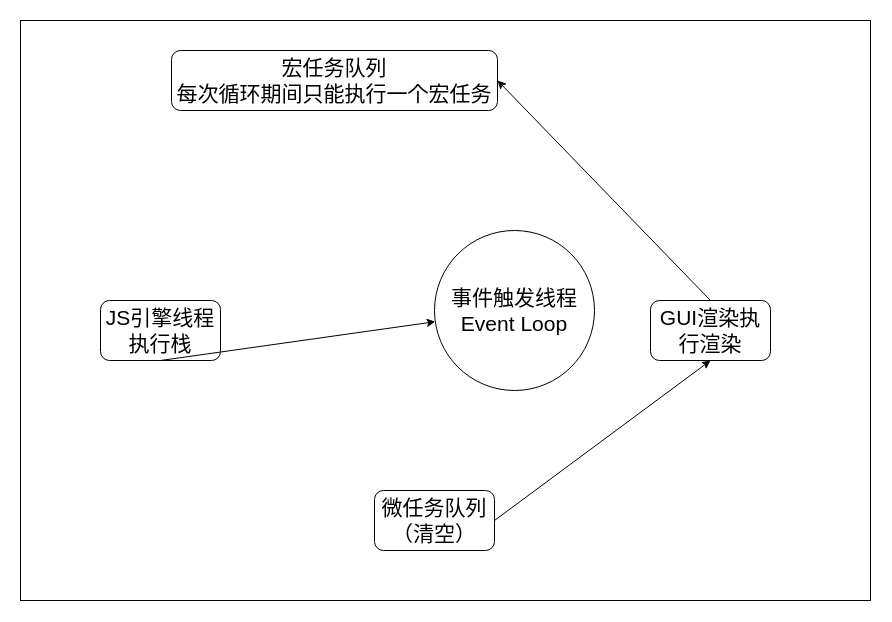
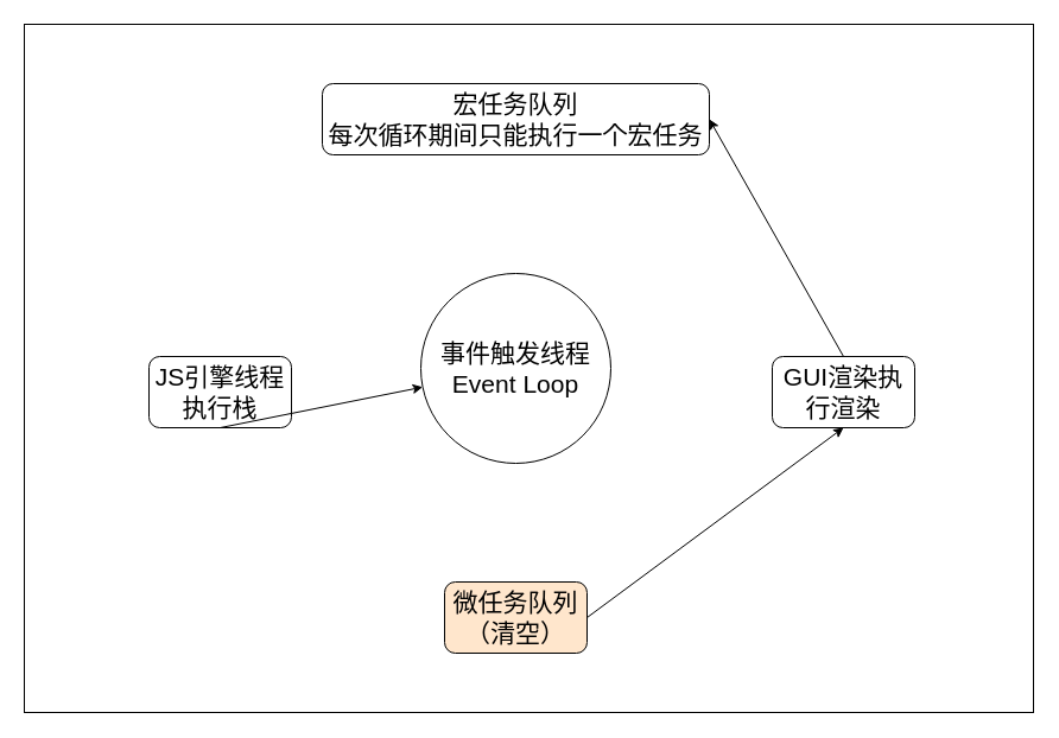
  <mxCell id="0" />
  <mxCell id="1" parent="0" />
  <mxCell id="2" value="" style="rounded=0;whiteSpace=wrap;html=1;fontSize=21;" vertex="1" parent="1"><mxGeometry x="20" y="20" width="850" height="580" as="geometry" /></mxCell>
- <mxCell id="3" value="宏任务队列&lt;br&gt;每次循环期间只能执行一个宏任务" style="rounded=1;whiteSpace=wrap;html=1;fontSize=21;" vertex="1" parent="1"><mxGeometry x="171" y="50" width="326" height="60" as="geometry" /></mxCell>
- <mxCell id="4" value="JS引擎线程执行栈" style="rounded=1;whiteSpace=wrap;html=1;fontSize=21;" vertex="1" parent="1"><mxGeometry x="100" y="300" width="120" height="60" as="geometry" /></mxCell>
- <mxCell id="5" value="微任务队列（清空）" style="rounded=1;whiteSpace=wrap;html=1;fontSize=21;" vertex="1" parent="1"><mxGeometry x="374" y="490" width="120" height="60" as="geometry" /></mxCell>
+ <mxCell id="3" value="宏任务队列&lt;br&gt;每次循环期间只能执行一个宏任务" style="rounded=1;whiteSpace=wrap;html=1;fontSize=21;" vertex="1" parent="1"><mxGeometry x="271" y="70" width="326" height="60" as="geometry" /></mxCell>
+ <mxCell id="4" value="JS引擎线程执行栈" style="rounded=1;whiteSpace=wrap;html=1;fontSize=21;" vertex="1" parent="1"><mxGeometry x="125" y="300" width="120" height="60" as="geometry" /></mxCell>
+ <mxCell id="5" value="微任务队列（清空）" style="rounded=1;whiteSpace=wrap;html=1;fontSize=21;fillColor=#ffe6cc;" vertex="1" parent="1"><mxGeometry x="374" y="490" width="120" height="60" as="geometry" /></mxCell>
  <mxCell id="6" value="GUI渲染执行渲染" style="rounded=1;whiteSpace=wrap;html=1;fontSize=21;" vertex="1" parent="1"><mxGeometry x="650" y="300" width="120" height="60" as="geometry" /></mxCell>
- <mxCell id="7" value="事件触发线程&lt;br&gt;Event Loop" style="ellipse;whiteSpace=wrap;html=1;aspect=fixed;fontSize=21;" vertex="1" parent="1"><mxGeometry x="434" y="230" width="160" height="160" as="geometry" /></mxCell>
+ <mxCell id="7" value="事件触发线程&lt;br&gt;Event Loop" style="ellipse;whiteSpace=wrap;html=1;aspect=fixed;fontSize=21;" vertex="1" parent="1"><mxGeometry x="354" y="230" width="160" height="160" as="geometry" /></mxCell>
  <mxCell id="8" value="" style="endArrow=classic;html=1;rounded=0;fontSize=21;exitX=0.5;exitY=1;exitDx=0;exitDy=0;" edge="1" parent="1" source="4" target="7"><mxGeometry width="50" height="50" relative="1" as="geometry"><mxPoint x="190" y="360" as="sourcePoint" /><mxPoint x="240" y="310" as="targetPoint" /></mxGeometry></mxCell>
  <mxCell id="9" value="" style="endArrow=classic;html=1;rounded=0;fontSize=21;entryX=0.5;entryY=1;entryDx=0;entryDy=0;" edge="1" parent="1" target="6"><mxGeometry width="50" height="50" relative="1" as="geometry"><mxPoint x="494" y="520" as="sourcePoint" /><mxPoint x="544" y="470" as="targetPoint" /></mxGeometry></mxCell>
  <mxCell id="10" value="" style="endArrow=classic;html=1;rounded=0;fontSize=21;entryX=1;entryY=0.5;entryDx=0;entryDy=0;" edge="1" parent="1" target="3"><mxGeometry width="50" height="50" relative="1" as="geometry"><mxPoint x="710" y="300" as="sourcePoint" /><mxPoint x="760" y="250" as="targetPoint" /></mxGeometry></mxCell>
